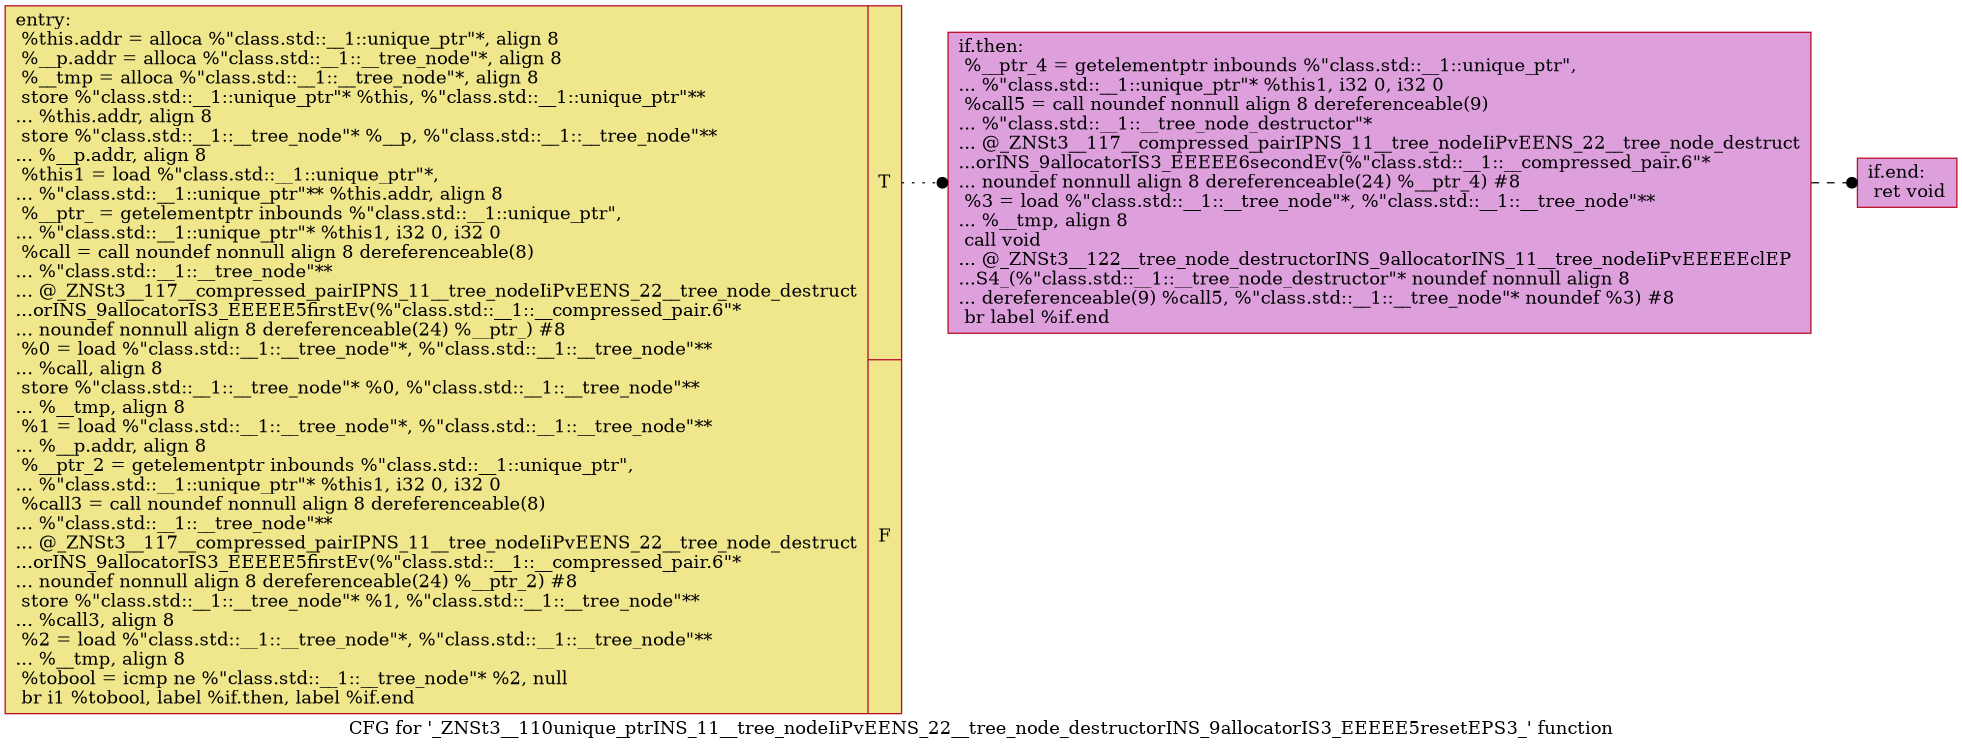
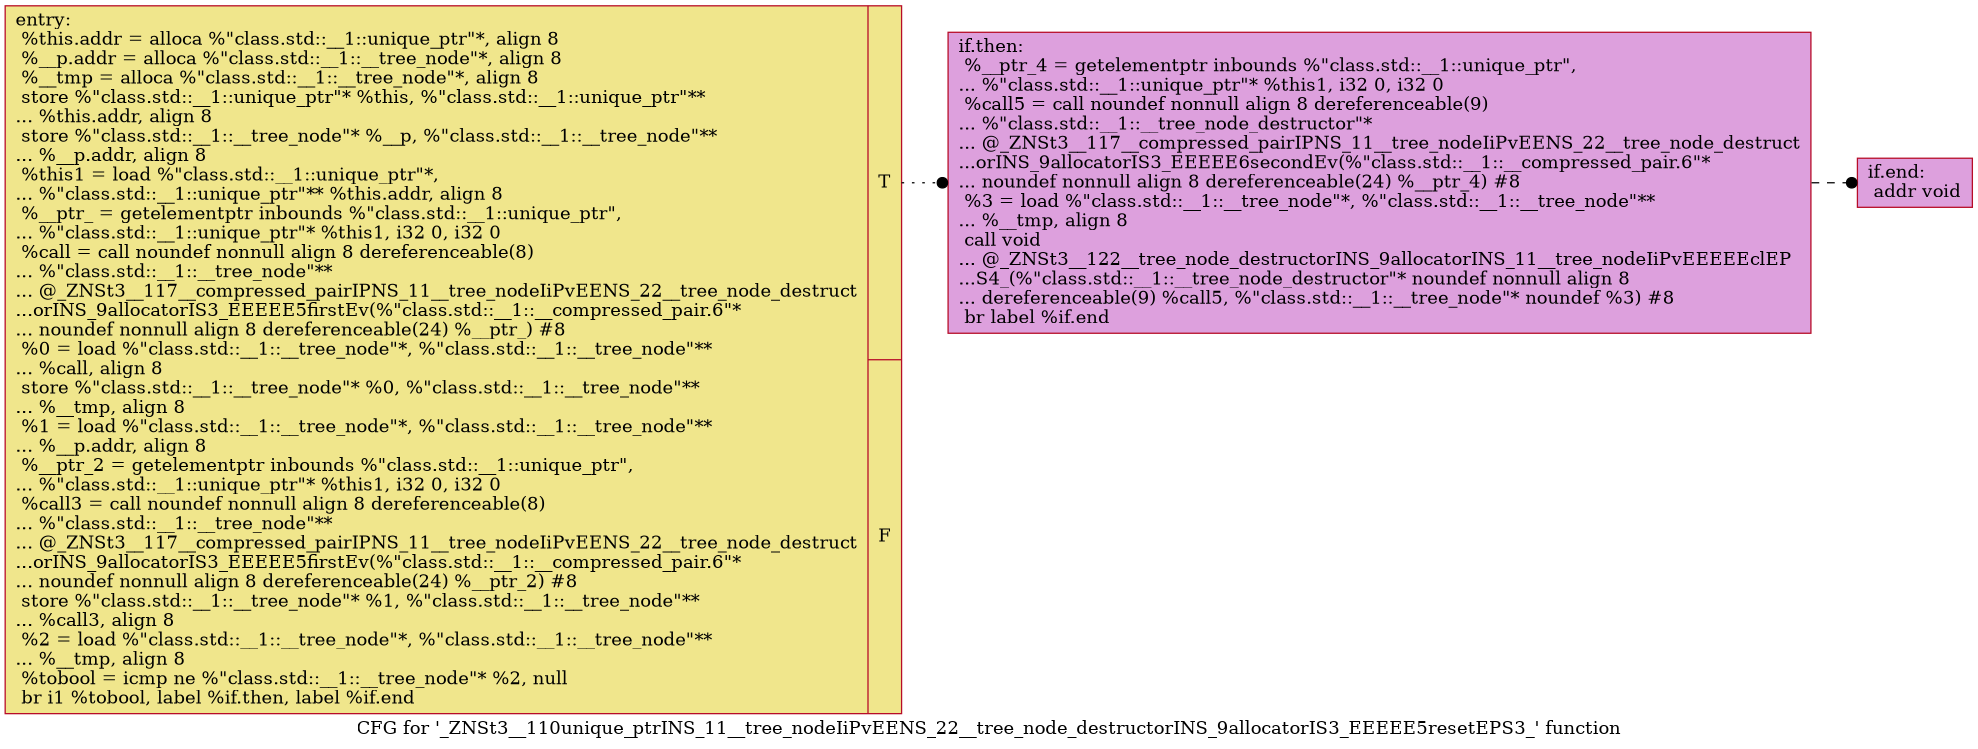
  digraph {
    label="CFG for '_ZNSt3__110unique_ptrINS_11__tree_nodeIiPvEENS_22__tree_node_destructorINS_9allocatorIS3_EEEEE5resetEPS3_' function"
    rankdir=LR
    node [color="#b70d28ff" fillcolor=plum shape=record style=filled]
    edge [arrowhead=dot]
    n1 [fillcolor=khaki label="{entry:\l  %this.addr = alloca %\"class.std::__1::unique_ptr\"*, align 8\l  %__p.addr = alloca %\"class.std::__1::__tree_node\"*, align 8\l  %__tmp = alloca %\"class.std::__1::__tree_node\"*, align 8\l  store %\"class.std::__1::unique_ptr\"* %this, %\"class.std::__1::unique_ptr\"**\l... %this.addr, align 8\l  store %\"class.std::__1::__tree_node\"* %__p, %\"class.std::__1::__tree_node\"**\l... %__p.addr, align 8\l  %this1 = load %\"class.std::__1::unique_ptr\"*,\l... %\"class.std::__1::unique_ptr\"** %this.addr, align 8\l  %__ptr_ = getelementptr inbounds %\"class.std::__1::unique_ptr\",\l... %\"class.std::__1::unique_ptr\"* %this1, i32 0, i32 0\l  %call = call noundef nonnull align 8 dereferenceable(8)\l... %\"class.std::__1::__tree_node\"**\l... @_ZNSt3__117__compressed_pairIPNS_11__tree_nodeIiPvEENS_22__tree_node_destruct\l...orINS_9allocatorIS3_EEEEE5firstEv(%\"class.std::__1::__compressed_pair.6\"*\l... noundef nonnull align 8 dereferenceable(24) %__ptr_) #8\l  %0 = load %\"class.std::__1::__tree_node\"*, %\"class.std::__1::__tree_node\"**\l... %call, align 8\l  store %\"class.std::__1::__tree_node\"* %0, %\"class.std::__1::__tree_node\"**\l... %__tmp, align 8\l  %1 = load %\"class.std::__1::__tree_node\"*, %\"class.std::__1::__tree_node\"**\l... %__p.addr, align 8\l  %__ptr_2 = getelementptr inbounds %\"class.std::__1::unique_ptr\",\l... %\"class.std::__1::unique_ptr\"* %this1, i32 0, i32 0\l  %call3 = call noundef nonnull align 8 dereferenceable(8)\l... %\"class.std::__1::__tree_node\"**\l... @_ZNSt3__117__compressed_pairIPNS_11__tree_nodeIiPvEENS_22__tree_node_destruct\l...orINS_9allocatorIS3_EEEEE5firstEv(%\"class.std::__1::__compressed_pair.6\"*\l... noundef nonnull align 8 dereferenceable(24) %__ptr_2) #8\l  store %\"class.std::__1::__tree_node\"* %1, %\"class.std::__1::__tree_node\"**\l... %call3, align 8\l  %2 = load %\"class.std::__1::__tree_node\"*, %\"class.std::__1::__tree_node\"**\l... %__tmp, align 8\l  %tobool = icmp ne %\"class.std::__1::__tree_node\"* %2, null\l  br i1 %tobool, label %if.then, label %if.end\l|{<s0>T|<s1>F}}"]
    n2 [label="{if.then:                                          \l  %__ptr_4 = getelementptr inbounds %\"class.std::__1::unique_ptr\",\l... %\"class.std::__1::unique_ptr\"* %this1, i32 0, i32 0\l  %call5 = call noundef nonnull align 8 dereferenceable(9)\l... %\"class.std::__1::__tree_node_destructor\"*\l... @_ZNSt3__117__compressed_pairIPNS_11__tree_nodeIiPvEENS_22__tree_node_destruct\l...orINS_9allocatorIS3_EEEEE6secondEv(%\"class.std::__1::__compressed_pair.6\"*\l... noundef nonnull align 8 dereferenceable(24) %__ptr_4) #8\l  %3 = load %\"class.std::__1::__tree_node\"*, %\"class.std::__1::__tree_node\"**\l... %__tmp, align 8\l  call void\l... @_ZNSt3__122__tree_node_destructorINS_9allocatorINS_11__tree_nodeIiPvEEEEEclEP\l...S4_(%\"class.std::__1::__tree_node_destructor\"* noundef nonnull align 8\l... dereferenceable(9) %call5, %\"class.std::__1::__tree_node\"* noundef %3) #8\l  br label %if.end\l}"]
-   n3 [label="{if.end:                                           \l  ret void\l}"]
+   n3 [label="{if.end:                                           \l  addr void\l}"]
    n1 -> n2 [style=dotted tailport=s0]
    n2 -> n3 [style=dashed]
  }
